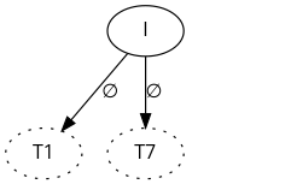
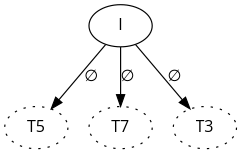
  digraph {
    fontname="Open Sans"
    node [fontname="Open Sans" style=dotted]
    edge [fontname="Open Sans"]
    I [style=""]
-   T1
+   T1 [label=T5]
    n3 [label=T7]
+   T3
    I -> T1 [label="∅"]
    I -> n3 [label="∅"]
+   I -> T3 [label="∅"]
  }
